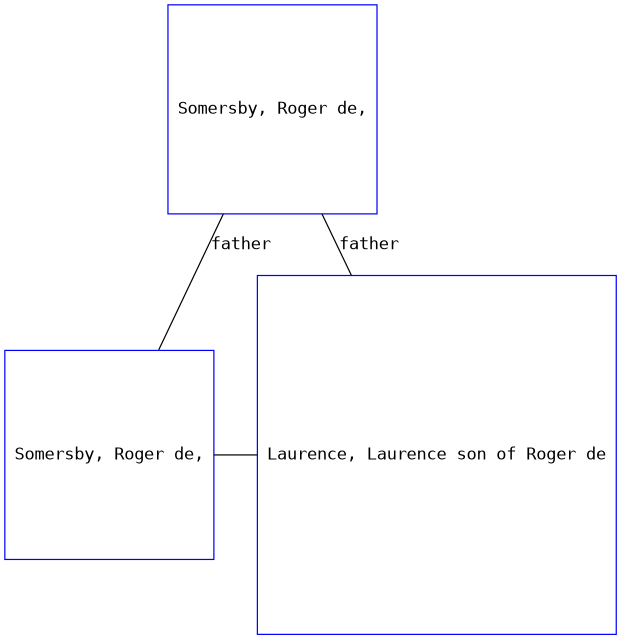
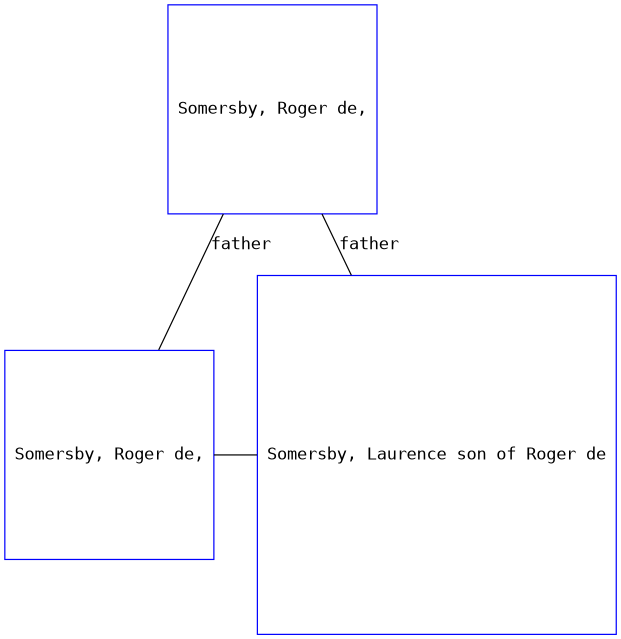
  digraph {
    fontname="DejaVu Sans Mono"
    node [color=blue regular=1 shape=box fontname="DejaVu Sans Mono"]
    edge [dir=none fontname="DejaVu Sans Mono" arrowsize=0.0]
    n1 [label="Somersby, Roger de,"]
-   n2 [label="Laurence, Laurence son of Roger de"]
+   n2 [label="Somersby, Laurence son of Roger de"]
    n3 [label="Somersby, Roger de,"]
    subgraph sub_1 {
      rank=same
      n1
      n2
    }
    n1 -> n2 [arrowsize=""]
    n3 -> n1 [label=father]
    n3 -> n2 [label=father]
  }
